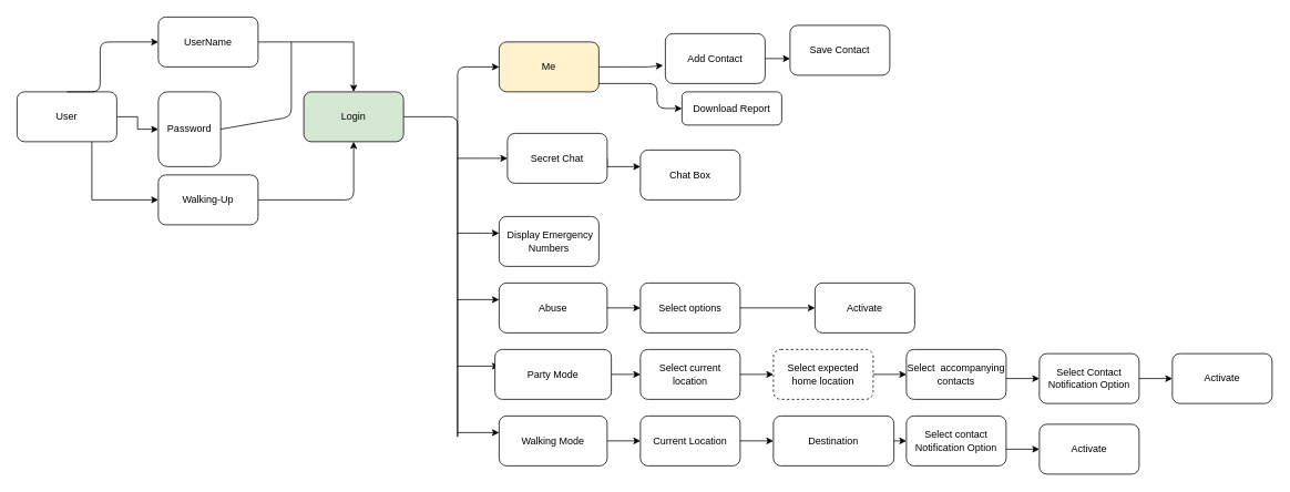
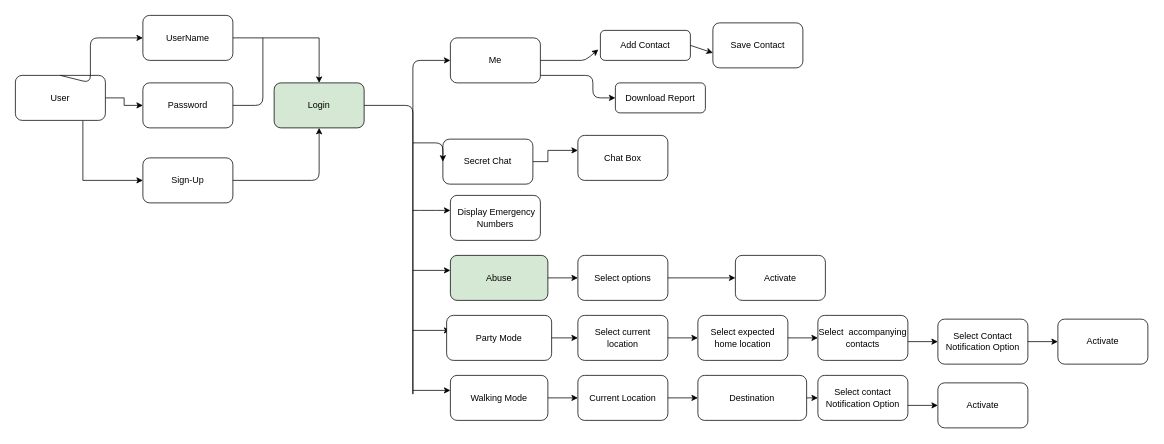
  <mxCell id="0" />
  <mxCell id="1" parent="0" />
  <mxCell id="2" style="edgeStyle=orthogonalEdgeStyle;rounded=0;orthogonalLoop=1;jettySize=auto;html=1;exitX=1;exitY=0.5;exitDx=0;exitDy=0;entryX=0;entryY=0.5;entryDx=0;entryDy=0;" edge="1" parent="1" source="4" target="10"><mxGeometry relative="1" as="geometry" /></mxCell>
  <mxCell id="3" style="edgeStyle=orthogonalEdgeStyle;rounded=0;orthogonalLoop=1;jettySize=auto;html=1;exitX=0.75;exitY=1;exitDx=0;exitDy=0;entryX=0;entryY=0.5;entryDx=0;entryDy=0;" edge="1" parent="1" source="4" target="11"><mxGeometry relative="1" as="geometry" /></mxCell>
- <mxCell id="4" value="User" style="rounded=1;whiteSpace=wrap;html=1;" parent="1" vertex="1"><mxGeometry x="20" y="110" width="120" height="60" as="geometry" /></mxCell>
+ <mxCell id="4" value="User" style="rounded=1;whiteSpace=wrap;html=1;" parent="1" vertex="1"><mxGeometry x="20" y="100" width="120" height="60" as="geometry" /></mxCell>
  <mxCell id="5" value="Login" style="rounded=1;whiteSpace=wrap;html=1;fillColor=#d5e8d4;" parent="1" vertex="1"><mxGeometry x="365" y="110" width="120" height="60" as="geometry" /></mxCell>
  <mxCell id="6" style="edgeStyle=orthogonalEdgeStyle;rounded=0;orthogonalLoop=1;jettySize=auto;html=1;entryX=0.5;entryY=0;entryDx=0;entryDy=0;" edge="1" parent="1" source="7" target="5"><mxGeometry relative="1" as="geometry" /></mxCell>
  <mxCell id="7" value="UserName" style="rounded=1;whiteSpace=wrap;html=1;" parent="1" vertex="1"><mxGeometry x="190" y="20" width="120" height="60" as="geometry" /></mxCell>
  <mxCell id="8" value="&amp;nbsp;Display Emergency Numbers" style="rounded=1;whiteSpace=wrap;html=1;" parent="1" vertex="1"><mxGeometry x="600" y="260" width="120" height="60" as="geometry" /></mxCell>
- <mxCell id="9" value="Me" style="rounded=1;whiteSpace=wrap;html=1;fillColor=#fff2cc;" parent="1" vertex="1"><mxGeometry x="600" y="50" width="120" height="60" as="geometry" /></mxCell>
- <mxCell id="10" value="Password" style="rounded=1;whiteSpace=wrap;html=1;" parent="1" vertex="1"><mxGeometry x="190" y="110" width="75" height="90" as="geometry" /></mxCell>
- <mxCell id="11" value="Walking-Up" style="rounded=1;whiteSpace=wrap;html=1;" parent="1" vertex="1"><mxGeometry x="190" y="210" width="120" height="60" as="geometry" /></mxCell>
+ <mxCell id="9" value="Me" style="rounded=1;whiteSpace=wrap;html=1;" parent="1" vertex="1"><mxGeometry x="600" y="50" width="120" height="60" as="geometry" /></mxCell>
+ <mxCell id="10" value="Password" style="rounded=1;whiteSpace=wrap;html=1;" parent="1" vertex="1"><mxGeometry x="190" y="110" width="120" height="60" as="geometry" /></mxCell>
+ <mxCell id="11" value="Sign-Up" style="rounded=1;whiteSpace=wrap;html=1;" parent="1" vertex="1"><mxGeometry x="190" y="210" width="120" height="60" as="geometry" /></mxCell>
  <mxCell id="12" style="edgeStyle=orthogonalEdgeStyle;rounded=0;orthogonalLoop=1;jettySize=auto;html=1;exitX=1;exitY=0.5;exitDx=0;exitDy=0;" edge="1" parent="1" source="13" target="26"><mxGeometry relative="1" as="geometry"><mxPoint x="830" y="180" as="targetPoint" /><Array as="points"><mxPoint x="730" y="200" /></Array></mxGeometry></mxCell>
- <mxCell id="13" value="Secret Chat" style="rounded=1;whiteSpace=wrap;html=1;" parent="1" vertex="1"><mxGeometry x="610" y="160" width="120" height="60" as="geometry" /></mxCell>
+ <mxCell id="13" value="Secret Chat" style="rounded=1;whiteSpace=wrap;html=1;" parent="1" vertex="1"><mxGeometry x="590" y="185" width="120" height="60" as="geometry" /></mxCell>
  <mxCell id="14" value="" style="endArrow=classic;html=1;entryX=0;entryY=0.5;entryDx=0;entryDy=0;exitX=0.5;exitY=0;exitDx=0;exitDy=0;" parent="1" target="7" edge="1" source="4"><mxGeometry width="50" height="50" relative="1" as="geometry"><mxPoint x="400" y="280" as="sourcePoint" /><mxPoint x="340" y="120" as="targetPoint" /><Array as="points"><mxPoint x="120" y="110" /><mxPoint x="120" y="50" /></Array></mxGeometry></mxCell>
  <mxCell id="15" value="" style="endArrow=classic;html=1;entryX=0.5;entryY=1;entryDx=0;entryDy=0;" edge="1" parent="1" target="5"><mxGeometry width="50" height="50" relative="1" as="geometry"><mxPoint x="310" y="240" as="sourcePoint" /><mxPoint x="450" y="260" as="targetPoint" /><Array as="points"><mxPoint x="310" y="240" /><mxPoint x="425" y="240" /></Array></mxGeometry></mxCell>
  <mxCell id="16" value="" style="endArrow=none;html=1;exitX=1;exitY=0.5;exitDx=0;exitDy=0;" edge="1" parent="1" source="10"><mxGeometry width="50" height="50" relative="1" as="geometry"><mxPoint x="400" y="290" as="sourcePoint" /><mxPoint x="350" y="50" as="targetPoint" /><Array as="points"><mxPoint x="350" y="140" /></Array></mxGeometry></mxCell>
  <mxCell id="17" value="" style="endArrow=classic;html=1;exitX=1;exitY=0.5;exitDx=0;exitDy=0;" edge="1" parent="1" source="5"><mxGeometry width="50" height="50" relative="1" as="geometry"><mxPoint x="450" y="240" as="sourcePoint" /><mxPoint x="600" y="80" as="targetPoint" /><Array as="points"><mxPoint x="550" y="140" /><mxPoint x="550" y="530" /><mxPoint x="550" y="80" /></Array></mxGeometry></mxCell>
  <mxCell id="18" value="" style="endArrow=classic;html=1;entryX=0;entryY=0.5;entryDx=0;entryDy=0;" edge="1" parent="1" target="13"><mxGeometry width="50" height="50" relative="1" as="geometry"><mxPoint x="550" y="190" as="sourcePoint" /><mxPoint x="610" y="170" as="targetPoint" /><Array as="points"><mxPoint x="590" y="190" /></Array></mxGeometry></mxCell>
  <mxCell id="19" value="" style="endArrow=classic;html=1;" edge="1" parent="1"><mxGeometry width="50" height="50" relative="1" as="geometry"><mxPoint x="550" y="280" as="sourcePoint" /><mxPoint x="600" y="280" as="targetPoint" /><Array as="points"><mxPoint x="570" y="280" /><mxPoint x="600" y="280" /></Array></mxGeometry></mxCell>
  <mxCell id="20" value="" style="endArrow=classic;html=1;exitX=1;exitY=0.5;exitDx=0;exitDy=0;entryX=-0.023;entryY=0.637;entryDx=0;entryDy=0;entryPerimeter=0;" edge="1" parent="1" source="9" target="21"><mxGeometry width="50" height="50" relative="1" as="geometry"><mxPoint x="780" y="130" as="sourcePoint" /><mxPoint x="790" y="50" as="targetPoint" /><Array as="points"><mxPoint x="760" y="80" /><mxPoint x="780" y="80" /></Array></mxGeometry></mxCell>
- <mxCell id="21" value="Add Contact" style="rounded=1;whiteSpace=wrap;html=1;" vertex="1" parent="1"><mxGeometry x="800" y="40" width="120" height="60" as="geometry" /></mxCell>
+ <mxCell id="21" value="Add Contact" style="rounded=1;whiteSpace=wrap;html=1;" vertex="1" parent="1"><mxGeometry x="800" y="40" width="120" height="40" as="geometry" /></mxCell>
  <mxCell id="22" value="" style="endArrow=classic;html=1;" edge="1" parent="1" target="23"><mxGeometry width="50" height="50" relative="1" as="geometry"><mxPoint x="720" y="100" as="sourcePoint" /><mxPoint x="840" y="130" as="targetPoint" /><Array as="points"><mxPoint x="790" y="100" /><mxPoint x="790" y="130" /></Array></mxGeometry></mxCell>
  <mxCell id="23" value="Download Report" style="rounded=1;whiteSpace=wrap;html=1;" vertex="1" parent="1"><mxGeometry x="820" y="110" width="120" height="40" as="geometry" /></mxCell>
  <mxCell id="24" value="" style="endArrow=classic;html=1;exitX=1;exitY=0.5;exitDx=0;exitDy=0;" edge="1" parent="1" source="21" target="25"><mxGeometry width="50" height="50" relative="1" as="geometry"><mxPoint x="800" y="260" as="sourcePoint" /><mxPoint x="970" y="70" as="targetPoint" /><Array as="points"><mxPoint x="950" y="70" /></Array></mxGeometry></mxCell>
  <mxCell id="25" value="Save Contact" style="rounded=1;whiteSpace=wrap;html=1;" vertex="1" parent="1"><mxGeometry x="950" y="30" width="120" height="60" as="geometry" /></mxCell>
  <mxCell id="26" value="Chat Box" style="rounded=1;whiteSpace=wrap;html=1;" vertex="1" parent="1"><mxGeometry x="770" y="180" width="120" height="60" as="geometry" /></mxCell>
  <mxCell id="27" value="" style="endArrow=classic;html=1;" edge="1" parent="1"><mxGeometry width="50" height="50" relative="1" as="geometry"><mxPoint x="550" y="360" as="sourcePoint" /><mxPoint x="600" y="360" as="targetPoint" /><Array as="points" /></mxGeometry></mxCell>
- <mxCell id="28" value="Abuse" style="rounded=1;whiteSpace=wrap;html=1;" vertex="1" parent="1"><mxGeometry x="600" y="340" width="130" height="60" as="geometry" /></mxCell>
+ <mxCell id="28" value="Abuse" style="rounded=1;whiteSpace=wrap;html=1;fillColor=#d5e8d4;" vertex="1" parent="1"><mxGeometry x="600" y="340" width="130" height="60" as="geometry" /></mxCell>
  <mxCell id="29" value="Select options" style="rounded=1;whiteSpace=wrap;html=1;" vertex="1" parent="1"><mxGeometry x="770" y="340" width="120" height="60" as="geometry" /></mxCell>
  <mxCell id="30" value="" style="endArrow=classic;html=1;exitX=1;exitY=0.5;exitDx=0;exitDy=0;entryX=0;entryY=0.5;entryDx=0;entryDy=0;" edge="1" parent="1" source="28" target="29"><mxGeometry width="50" height="50" relative="1" as="geometry"><mxPoint x="800" y="250" as="sourcePoint" /><mxPoint x="850" y="200" as="targetPoint" /><Array as="points" /></mxGeometry></mxCell>
  <mxCell id="31" value="" style="endArrow=classic;html=1;exitX=1;exitY=0.5;exitDx=0;exitDy=0;exitPerimeter=0;" edge="1" parent="1" source="29" target="32"><mxGeometry width="50" height="50" relative="1" as="geometry"><mxPoint x="900" y="370" as="sourcePoint" /><mxPoint x="1080" y="370" as="targetPoint" /></mxGeometry></mxCell>
  <mxCell id="32" value="Activate" style="rounded=1;whiteSpace=wrap;html=1;" vertex="1" parent="1"><mxGeometry x="980" y="340" width="120" height="60" as="geometry" /></mxCell>
  <mxCell id="33" value="" style="endArrow=classic;html=1;" edge="1" parent="1"><mxGeometry width="50" height="50" relative="1" as="geometry"><mxPoint x="550" y="440" as="sourcePoint" /><mxPoint x="600" y="440" as="targetPoint" /><Array as="points" /></mxGeometry></mxCell>
  <mxCell id="34" value="Party Mode" style="rounded=1;whiteSpace=wrap;html=1;" vertex="1" parent="1"><mxGeometry x="595" y="420" width="140" height="60" as="geometry" /></mxCell>
  <mxCell id="35" value="Select current location" style="rounded=1;whiteSpace=wrap;html=1;" vertex="1" parent="1"><mxGeometry x="770" y="420" width="120" height="60" as="geometry" /></mxCell>
  <mxCell id="36" value="" style="endArrow=classic;html=1;exitX=1;exitY=0.5;exitDx=0;exitDy=0;entryX=0;entryY=0.5;entryDx=0;entryDy=0;" edge="1" parent="1" source="34" target="35"><mxGeometry width="50" height="50" relative="1" as="geometry"><mxPoint x="800" y="330" as="sourcePoint" /><mxPoint x="850" y="280" as="targetPoint" /><Array as="points" /></mxGeometry></mxCell>
  <mxCell id="37" value="" style="endArrow=classic;html=1;exitX=1;exitY=0.5;exitDx=0;exitDy=0;" edge="1" parent="1" source="35" target="38"><mxGeometry width="50" height="50" relative="1" as="geometry"><mxPoint x="855" y="470" as="sourcePoint" /><mxPoint x="895" y="450" as="targetPoint" /></mxGeometry></mxCell>
- <mxCell id="38" value="Select expected home location" style="rounded=1;whiteSpace=wrap;html=1;dashed=1;" vertex="1" parent="1"><mxGeometry x="930" y="420" width="120" height="60" as="geometry" /></mxCell>
+ <mxCell id="38" value="Select expected home location" style="rounded=1;whiteSpace=wrap;html=1;" vertex="1" parent="1"><mxGeometry x="930" y="420" width="120" height="60" as="geometry" /></mxCell>
  <mxCell id="39" value="" style="endArrow=classic;html=1;exitX=1;exitY=0.5;exitDx=0;exitDy=0;" edge="1" parent="1" source="38" target="40"><mxGeometry width="50" height="50" relative="1" as="geometry"><mxPoint x="1050" y="470" as="sourcePoint" /><mxPoint x="1080" y="450" as="targetPoint" /></mxGeometry></mxCell>
  <mxCell id="40" value="Select&amp;nbsp; accompanying contacts" style="rounded=1;whiteSpace=wrap;html=1;" vertex="1" parent="1"><mxGeometry x="1090" y="420" width="120" height="60" as="geometry" /></mxCell>
  <mxCell id="41" value="" style="endArrow=classic;html=1;exitX=1;exitY=0.5;exitDx=0;exitDy=0;" edge="1" parent="1" target="42"><mxGeometry width="50" height="50" relative="1" as="geometry"><mxPoint x="1210" y="455" as="sourcePoint" /><mxPoint x="1280" y="455" as="targetPoint" /></mxGeometry></mxCell>
  <mxCell id="42" value="Select Contact Notification Option" style="rounded=1;whiteSpace=wrap;html=1;" vertex="1" parent="1"><mxGeometry x="1250" y="425" width="120" height="60" as="geometry" /></mxCell>
  <mxCell id="43" value="" style="endArrow=classic;html=1;exitX=1;exitY=0.5;exitDx=0;exitDy=0;" edge="1" parent="1" target="44"><mxGeometry width="50" height="50" relative="1" as="geometry"><mxPoint x="1370" y="455" as="sourcePoint" /><mxPoint x="1400" y="455" as="targetPoint" /></mxGeometry></mxCell>
  <mxCell id="44" value="Activate" style="rounded=1;whiteSpace=wrap;html=1;" vertex="1" parent="1"><mxGeometry x="1410" y="425" width="120" height="60" as="geometry" /></mxCell>
  <mxCell id="45" value="" style="endArrow=classic;html=1;" edge="1" parent="1"><mxGeometry width="50" height="50" relative="1" as="geometry"><mxPoint x="550" y="520" as="sourcePoint" /><mxPoint x="600" y="520" as="targetPoint" /><Array as="points" /></mxGeometry></mxCell>
  <mxCell id="46" style="edgeStyle=orthogonalEdgeStyle;rounded=0;orthogonalLoop=1;jettySize=auto;html=1;exitX=1;exitY=0.5;exitDx=0;exitDy=0;entryX=0;entryY=0.5;entryDx=0;entryDy=0;" edge="1" parent="1" source="47" target="48"><mxGeometry relative="1" as="geometry" /></mxCell>
  <mxCell id="47" value="Walking Mode" style="rounded=1;whiteSpace=wrap;html=1;" vertex="1" parent="1"><mxGeometry x="600" y="500" width="130" height="60" as="geometry" /></mxCell>
  <mxCell id="48" value="Current Location" style="rounded=1;whiteSpace=wrap;html=1;" vertex="1" parent="1"><mxGeometry x="770" y="500" width="120" height="60" as="geometry" /></mxCell>
  <mxCell id="49" value="" style="endArrow=classic;html=1;exitX=1;exitY=0.5;exitDx=0;exitDy=0;" edge="1" parent="1" source="48" target="50"><mxGeometry width="50" height="50" relative="1" as="geometry"><mxPoint x="920" y="550" as="sourcePoint" /><mxPoint x="960" y="530" as="targetPoint" /></mxGeometry></mxCell>
  <mxCell id="50" value="Destination" style="rounded=1;whiteSpace=wrap;html=1;" vertex="1" parent="1"><mxGeometry x="930" y="500" width="145" height="60" as="geometry" /></mxCell>
  <mxCell id="51" value="" style="endArrow=classic;html=1;exitX=1;exitY=0.5;exitDx=0;exitDy=0;" edge="1" parent="1" source="50" target="52"><mxGeometry width="50" height="50" relative="1" as="geometry"><mxPoint x="1050" y="550" as="sourcePoint" /><mxPoint x="1080" y="530" as="targetPoint" /></mxGeometry></mxCell>
  <mxCell id="52" value="Select contact Notification Option" style="rounded=1;whiteSpace=wrap;html=1;" vertex="1" parent="1"><mxGeometry x="1090" y="500" width="120" height="60" as="geometry" /></mxCell>
  <mxCell id="53" value="" style="endArrow=classic;html=1;exitX=1;exitY=0.5;exitDx=0;exitDy=0;" edge="1" parent="1" target="54"><mxGeometry width="50" height="50" relative="1" as="geometry"><mxPoint x="1210" y="540" as="sourcePoint" /><mxPoint x="1240" y="540" as="targetPoint" /></mxGeometry></mxCell>
  <mxCell id="54" value="Activate" style="rounded=1;whiteSpace=wrap;html=1;" vertex="1" parent="1"><mxGeometry x="1250" y="510" width="120" height="60" as="geometry" /></mxCell>
